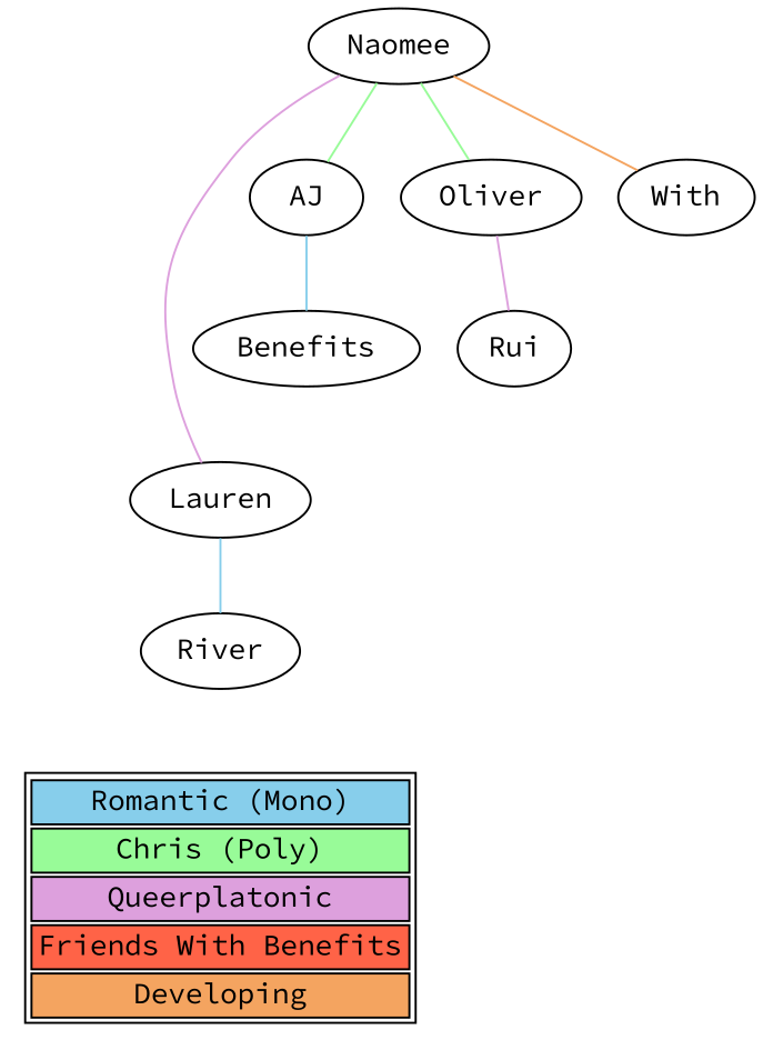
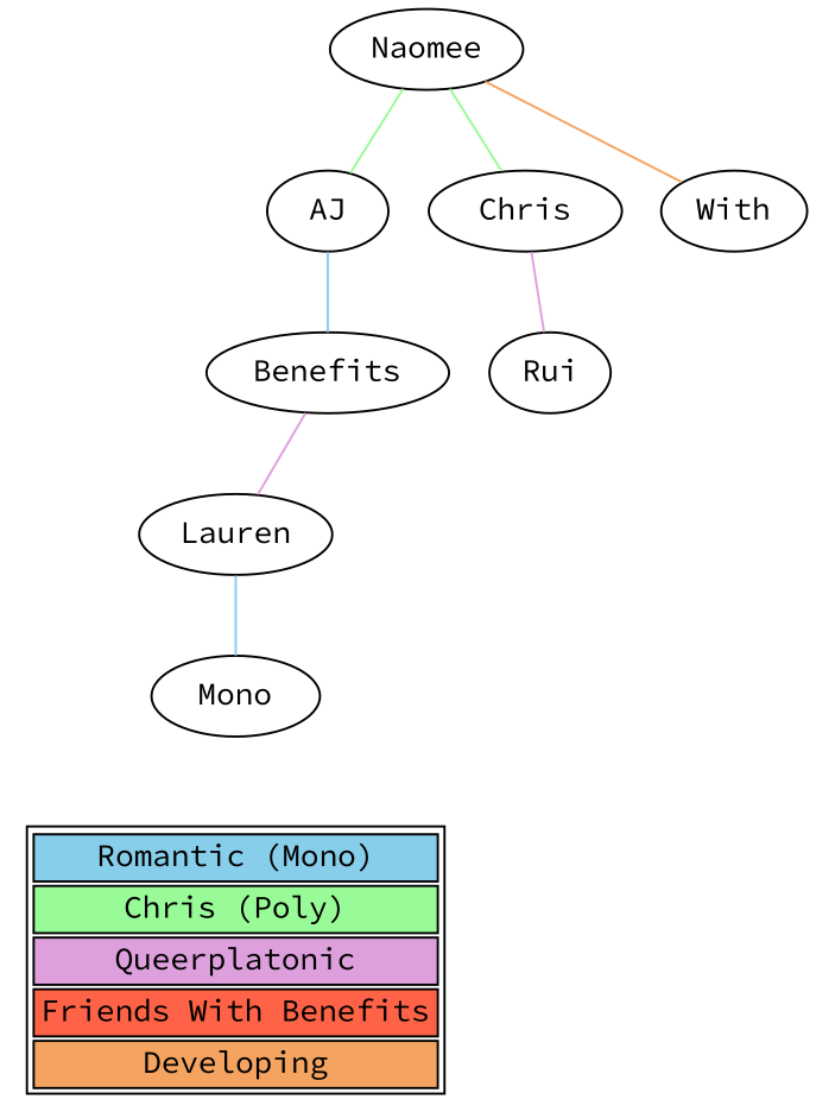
  graph {
    fontname="Source Code Pro"
    node [fontname="Source Code Pro"]
    edge [color=plum fontname="Source Code Pro"]
    n1 [label=<       <table>         <tr>           <td class="relRomoMono" bgcolor="skyblue">Romantic (Mono)</td>         </tr>         <tr>           <td class="relRomoPoly" bgcolor="palegreen">Chris (Poly)</td>         </tr>         <tr>           <td class="relQPR" bgcolor="plum">Queerplatonic</td>         </tr>         <tr>           <td class="relFWB" bgcolor="tomato">Friends With Benefits</td>         </tr>         <tr>           <td class="relDev" bgcolor="sandybrown">Developing</td>         </tr>       </table>     > shape=none]
    n2 [label=Naomee]
    n3 [label=Lauren]
    n4 [label=AJ]
-   n5 [label=Oliver]
+   n5 [label=Chris]
    n6 [label=With]
-   n7 [label=River]
+   n7 [label=Mono]
    n8 [label=Benefits]
    n9 [label=Rui]
    subgraph sub_1 {
      rank=sink
      n1
    }
-   n2 -- n3
+   n8 -- n3
    n2 -- n4 [color=palegreen]
    n2 -- n5 [color=palegreen]
    n2 -- n6 [color=sandybrown]
    n3 -- n7 [color=skyblue]
    n4 -- n8 [color=skyblue]
    n5 -- n9
  }
